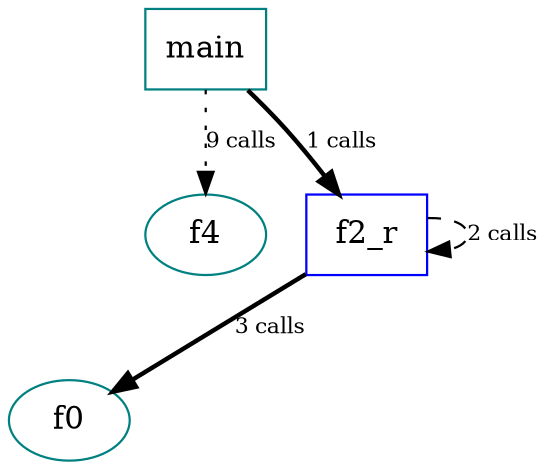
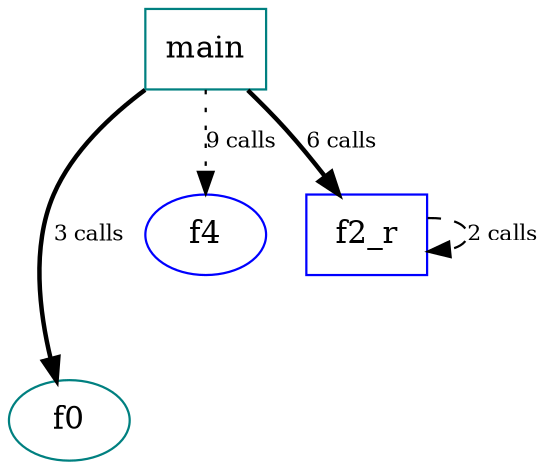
  digraph {
    node [color=teal shape=rectangle]
    edge [fontsize=10 style=bold]
    main
    f0 [shape=ellipse]
-   f4 [shape=ellipse]
+   f4 [color=blue shape=ellipse]
    f2_r [color=blue]
-   f2_r -> f0 [label="3 calls"]
+   main -> f0 [label="3 calls"]
    main -> f4 [label="9 calls" style=dotted]
-   main -> f2_r [label="1 calls"]
+   main -> f2_r [label="6 calls"]
    f2_r -> f2_r [label="2 calls" style=dashed]
  }
